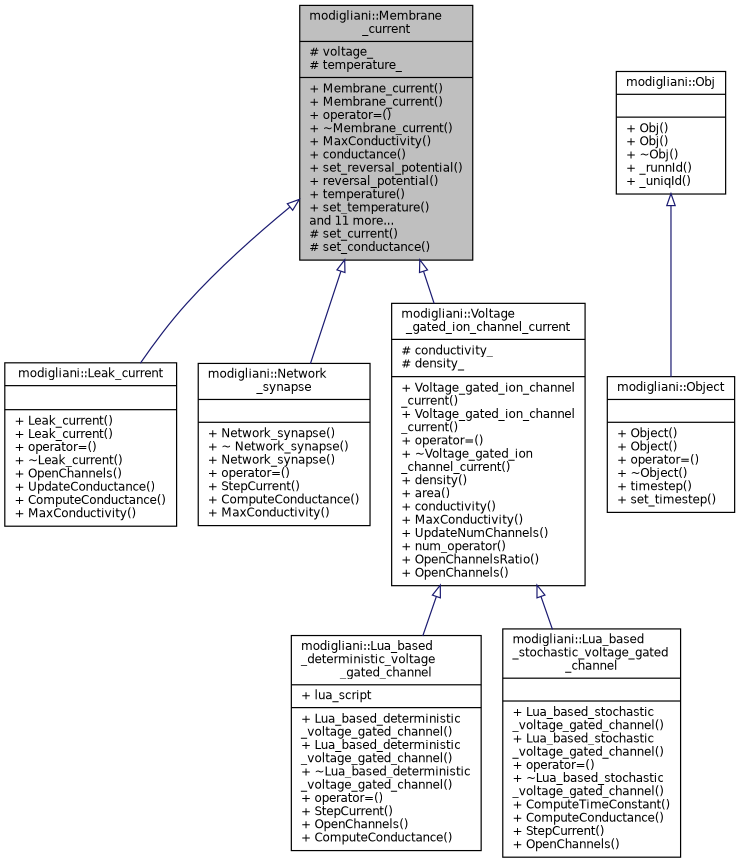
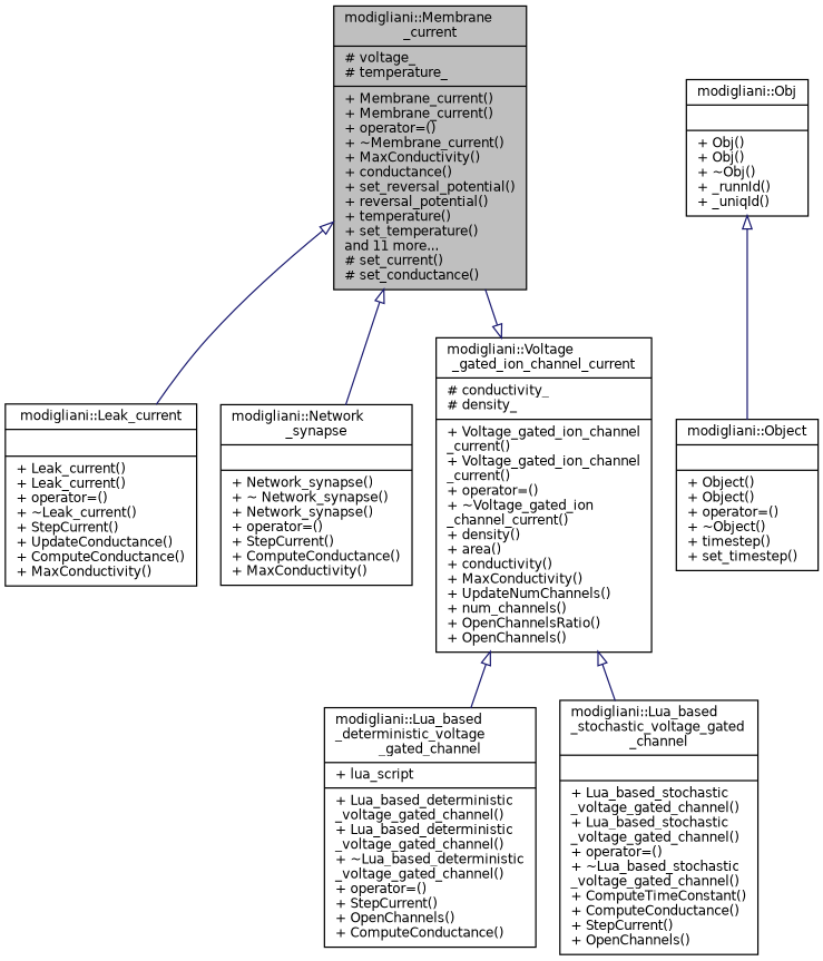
  digraph {
    node [color=black fontname=Helvetica fontsize=10 shape=record]
    edge [arrowtail=onormal color=midnightblue dir=back fontname=Helvetica fontsize=10 labelfontname=Helvetica labelfontsize=10 style=solid]
    n1 [fillcolor=grey75 fontcolor=black height=0.2 label="{modigliani::Membrane\l_current\n|# voltage_\l# temperature_\l|+ Membrane_current()\l+ Membrane_current()\l+ operator=()\l+ ~Membrane_current()\l+ MaxConductivity()\l+ conductance()\l+ set_reversal_potential()\l+ reversal_potential()\l+ temperature()\l+ set_temperature()\land 11 more...\l# set_current()\l# set_conductance()\l}" style=filled width=0.4]
-   n2 [height=0.2 label="{modigliani::Leak_current\n||+ Leak_current()\l+ Leak_current()\l+ operator=()\l+ ~Leak_current()\l+ OpenChannels()\l+ UpdateConductance()\l+ ComputeConductance()\l+ MaxConductivity()\l}" width=0.4]
+   n2 [height=0.2 label="{modigliani::Leak_current\n||+ Leak_current()\l+ Leak_current()\l+ operator=()\l+ ~Leak_current()\l+ StepCurrent()\l+ UpdateConductance()\l+ ComputeConductance()\l+ MaxConductivity()\l}" width=0.4]
    n3 [height=0.2 label="{modigliani::Network\l_synapse\n||+ Network_synapse()\l+ ~ Network_synapse()\l+ Network_synapse()\l+ operator=()\l+ StepCurrent()\l+ ComputeConductance()\l+ MaxConductivity()\l}" width=0.4]
-   n4 [height=0.2 label="{modigliani::Voltage\l_gated_ion_channel_current\n|# conductivity_\l# density_\l|+ Voltage_gated_ion_channel\l_current()\l+ Voltage_gated_ion_channel\l_current()\l+ operator=()\l+ ~Voltage_gated_ion\l_channel_current()\l+ density()\l+ area()\l+ conductivity()\l+ MaxConductivity()\l+ UpdateNumChannels()\l+ num_operator()\l+ OpenChannelsRatio()\l+ OpenChannels()\l}" width=0.4]
+   n4 [height=0.2 label="{modigliani::Voltage\l_gated_ion_channel_current\n|# conductivity_\l# density_\l|+ Voltage_gated_ion_channel\l_current()\l+ Voltage_gated_ion_channel\l_current()\l+ operator=()\l+ ~Voltage_gated_ion\l_channel_current()\l+ density()\l+ area()\l+ conductivity()\l+ MaxConductivity()\l+ UpdateNumChannels()\l+ num_channels()\l+ OpenChannelsRatio()\l+ OpenChannels()\l}" width=0.4]
    n5 [height=0.2 label="{modigliani::Lua_based\l_deterministic_voltage\l_gated_channel\n|+ lua_script\l|+ Lua_based_deterministic\l_voltage_gated_channel()\l+ Lua_based_deterministic\l_voltage_gated_channel()\l+ ~Lua_based_deterministic\l_voltage_gated_channel()\l+ operator=()\l+ StepCurrent()\l+ OpenChannels()\l+ ComputeConductance()\l}" width=0.4]
    n6 [height=0.2 label="{modigliani::Lua_based\l_stochastic_voltage_gated\l_channel\n||+ Lua_based_stochastic\l_voltage_gated_channel()\l+ Lua_based_stochastic\l_voltage_gated_channel()\l+ operator=()\l+ ~Lua_based_stochastic\l_voltage_gated_channel()\l+ ComputeTimeConstant()\l+ ComputeConductance()\l+ StepCurrent()\l+ OpenChannels()\l}" width=0.4]
    n7 [height=0.2 label="{modigliani::Object\n||+ Object()\l+ Object()\l+ operator=()\l+ ~Object()\l+ timestep()\l+ set_timestep()\l}" width=0.4]
    n8 [height=0.2 label="{modigliani::Obj\n||+ Obj()\l+ Obj()\l+ ~Obj()\l+ _runnId()\l+ _uniqId()\l}" width=0.4]
    n1 -> n2
    n1 -> n3
-   n1 -> n4
+   n4 -> n1
    n4 -> n5
    n4 -> n6
    n8 -> n7
  }
